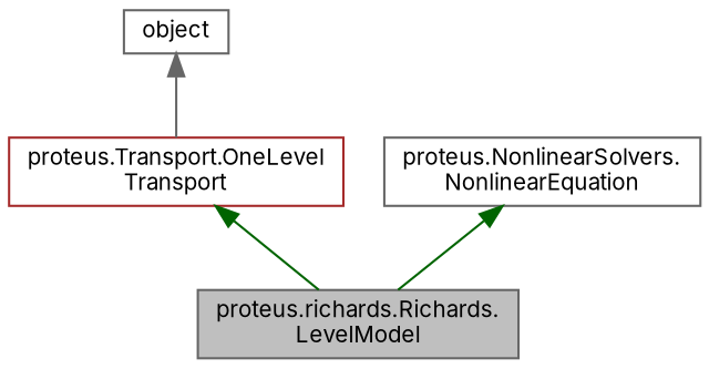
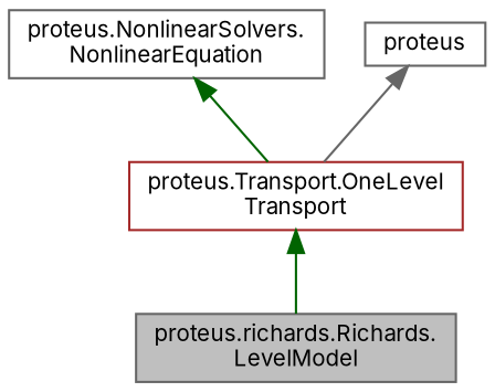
  digraph {
    fontname=Inter
    node [color=gray40 fillcolor=white fontname=Inter fontsize=10 shape=record style=filled]
    edge [color=darkgreen dir=back fontname=Inter fontsize=10 labelfontname=Helvetica labelfontsize=10 style=solid]
    n1 [fillcolor=grey75 fontcolor=black height=0.2 label="proteus.richards.Richards.\lLevelModel" width=0.4]
    n2 [color=brown height=0.2 label="proteus.Transport.OneLevel\lTransport" width=0.4]
    n3 [height=0.2 label="proteus.NonlinearSolvers.\lNonlinearEquation" width=0.4]
-   n4 [height=0.2 label=object width=0.4]
+   n4 [height=0.2 label=proteus width=0.4]
    n2 -> n1
-   n3 -> n1
+   n3 -> n2
    n4 -> n2 [color=gray40]
  }
